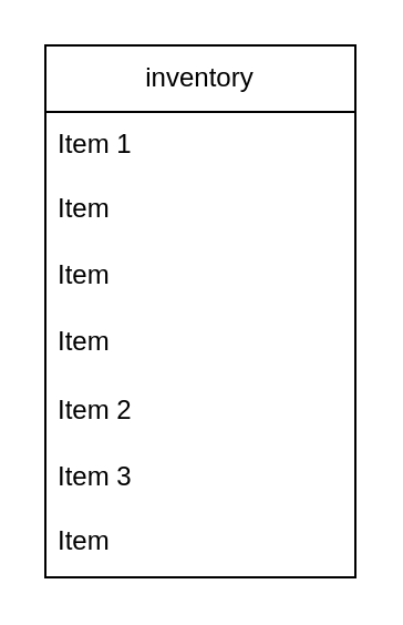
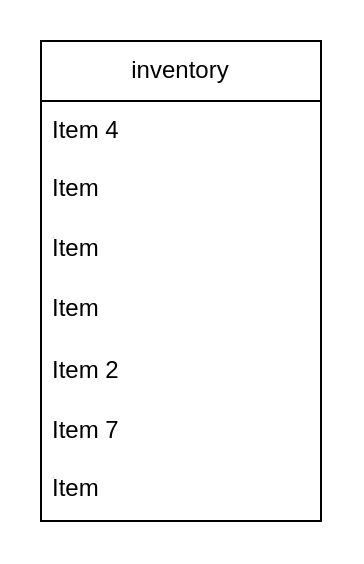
  <mxCell id="0" />
  <mxCell id="1" parent="0" />
  <mxCell id="2" value="inventory" style="swimlane;fontStyle=0;childLayout=stackLayout;horizontal=1;startSize=30;horizontalStack=0;resizeParent=1;resizeParentMax=0;resizeLast=0;collapsible=1;marginBottom=0;whiteSpace=wrap;html=1;" vertex="1" parent="1"><mxGeometry x="20" y="20" width="140" height="240" as="geometry" /></mxCell>
- <mxCell id="3" value="Item 1" style="text;strokeColor=none;fillColor=none;align=left;verticalAlign=middle;spacingLeft=4;spacingRight=4;overflow=hidden;points=[[0,0.5],[1,0.5]];portConstraint=eastwest;rotatable=0;whiteSpace=wrap;html=1;" vertex="1" parent="2"><mxGeometry y="30" width="140" height="30" as="geometry" /></mxCell>
+ <mxCell id="3" value="Item 4" style="text;strokeColor=none;fillColor=none;align=left;verticalAlign=middle;spacingLeft=4;spacingRight=4;overflow=hidden;points=[[0,0.5],[1,0.5]];portConstraint=eastwest;rotatable=0;whiteSpace=wrap;html=1;" vertex="1" parent="2"><mxGeometry y="30" width="140" height="30" as="geometry" /></mxCell>
  <mxCell id="4" value="Item" style="text;strokeColor=none;fillColor=none;spacingLeft=4;spacingRight=4;overflow=hidden;rotatable=0;points=[[0,0.5],[1,0.5]];portConstraint=eastwest;fontSize=12;whiteSpace=wrap;html=1;" vertex="1" parent="2"><mxGeometry y="60" width="140" height="30" as="geometry" /></mxCell>
  <mxCell id="5" value="Item" style="text;strokeColor=none;fillColor=none;spacingLeft=4;spacingRight=4;overflow=hidden;rotatable=0;points=[[0,0.5],[1,0.5]];portConstraint=eastwest;fontSize=12;whiteSpace=wrap;html=1;" vertex="1" parent="2"><mxGeometry y="90" width="140" height="30" as="geometry" /></mxCell>
  <mxCell id="6" value="Item" style="text;strokeColor=none;fillColor=none;spacingLeft=4;spacingRight=4;overflow=hidden;rotatable=0;points=[[0,0.5],[1,0.5]];portConstraint=eastwest;fontSize=12;whiteSpace=wrap;html=1;" vertex="1" parent="2"><mxGeometry y="120" width="140" height="30" as="geometry" /></mxCell>
  <mxCell id="7" value="Item 2" style="text;strokeColor=none;fillColor=none;align=left;verticalAlign=middle;spacingLeft=4;spacingRight=4;overflow=hidden;points=[[0,0.5],[1,0.5]];portConstraint=eastwest;rotatable=0;whiteSpace=wrap;html=1;" vertex="1" parent="2"><mxGeometry y="150" width="140" height="30" as="geometry" /></mxCell>
- <mxCell id="8" value="Item 3" style="text;strokeColor=none;fillColor=none;align=left;verticalAlign=middle;spacingLeft=4;spacingRight=4;overflow=hidden;points=[[0,0.5],[1,0.5]];portConstraint=eastwest;rotatable=0;whiteSpace=wrap;html=1;" vertex="1" parent="2"><mxGeometry y="180" width="140" height="30" as="geometry" /></mxCell>
+ <mxCell id="8" value="Item 7" style="text;strokeColor=none;fillColor=none;align=left;verticalAlign=middle;spacingLeft=4;spacingRight=4;overflow=hidden;points=[[0,0.5],[1,0.5]];portConstraint=eastwest;rotatable=0;whiteSpace=wrap;html=1;" vertex="1" parent="2"><mxGeometry y="180" width="140" height="30" as="geometry" /></mxCell>
  <mxCell id="9" value="Item" style="text;strokeColor=none;fillColor=none;spacingLeft=4;spacingRight=4;overflow=hidden;rotatable=0;points=[[0,0.5],[1,0.5]];portConstraint=eastwest;fontSize=12;whiteSpace=wrap;html=1;" vertex="1" parent="2"><mxGeometry y="210" width="140" height="30" as="geometry" /></mxCell>
